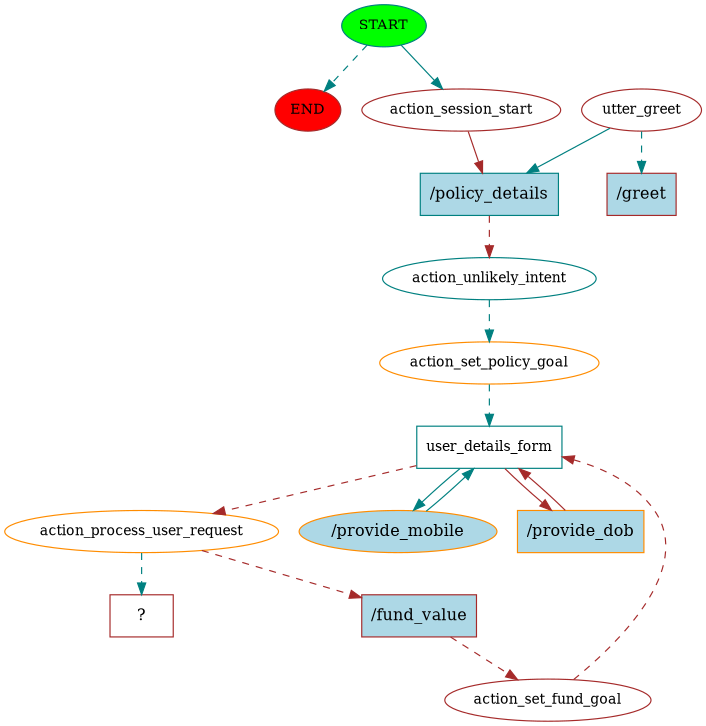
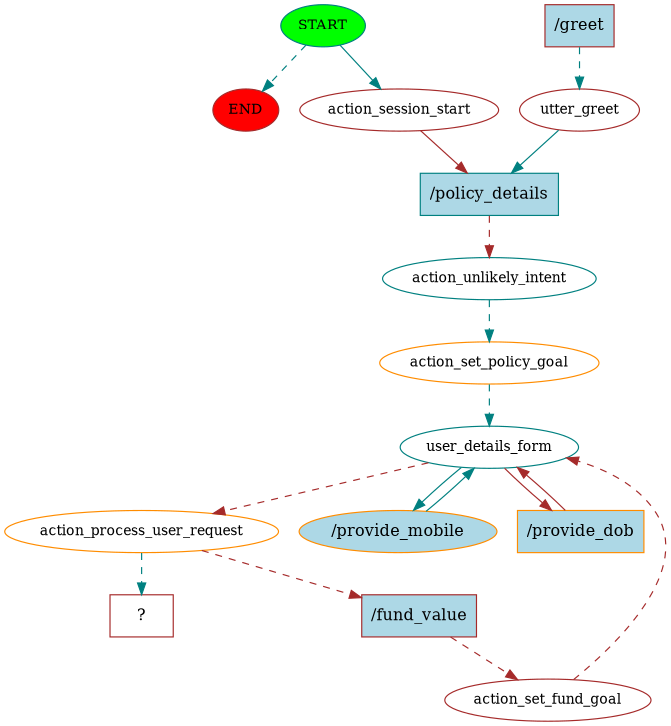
  digraph {
    node [color=brown fontsize=12]
    edge [color=teal style=dashed]
    n1 [color=teal fillcolor=green label=START style=filled]
    n2 [fillcolor=red label=END style=filled]
    n3 [label=action_session_start]
    n4 [color=teal fillcolor=lightblue label="/policy_details" shape=rect style=filled fontsize=""]
    n5 [fillcolor=lightblue label="/greet" shape=rect style=filled fontsize=""]
    n6 [label=utter_greet]
    n7 [color=teal label=action_unlikely_intent]
    n8 [color=darkorange label=action_set_policy_goal]
-   n9 [color=teal label=user_details_form shape=box]
+   n9 [color=teal label=user_details_form]
    n10 [color=darkorange label=action_process_user_request]
    n11 [color=darkorange fillcolor=lightblue label="/provide_mobile" shape=ellipse style=filled fontsize=""]
    n12 [color=darkorange fillcolor=lightblue label="/provide_dob" shape=rect style=filled fontsize=""]
    n13 [label="  ?  " shape=rect fontsize=""]
    n14 [fillcolor=lightblue label="/fund_value" shape=rect style=filled fontsize=""]
    n15 [label=action_set_fund_goal]
    n1 -> n2
    n1 -> n3 [style=solid]
    n3 -> n4 [color=brown style=solid]
    n4 -> n7 [color=brown]
-   n6 -> n5
+   n5 -> n6
    n6 -> n4 [style=solid]
    n7 -> n8
    n8 -> n9
    n9 -> n10 [color=brown]
    n9 -> n11 [style=solid]
    n9 -> n12 [color=brown style=solid]
    n10 -> n13
    n10 -> n14 [color=brown]
    n11 -> n9 [style=solid]
    n12 -> n9 [color=brown style=solid]
    n14 -> n15 [color=brown]
    n15 -> n9 [color=brown]
  }
